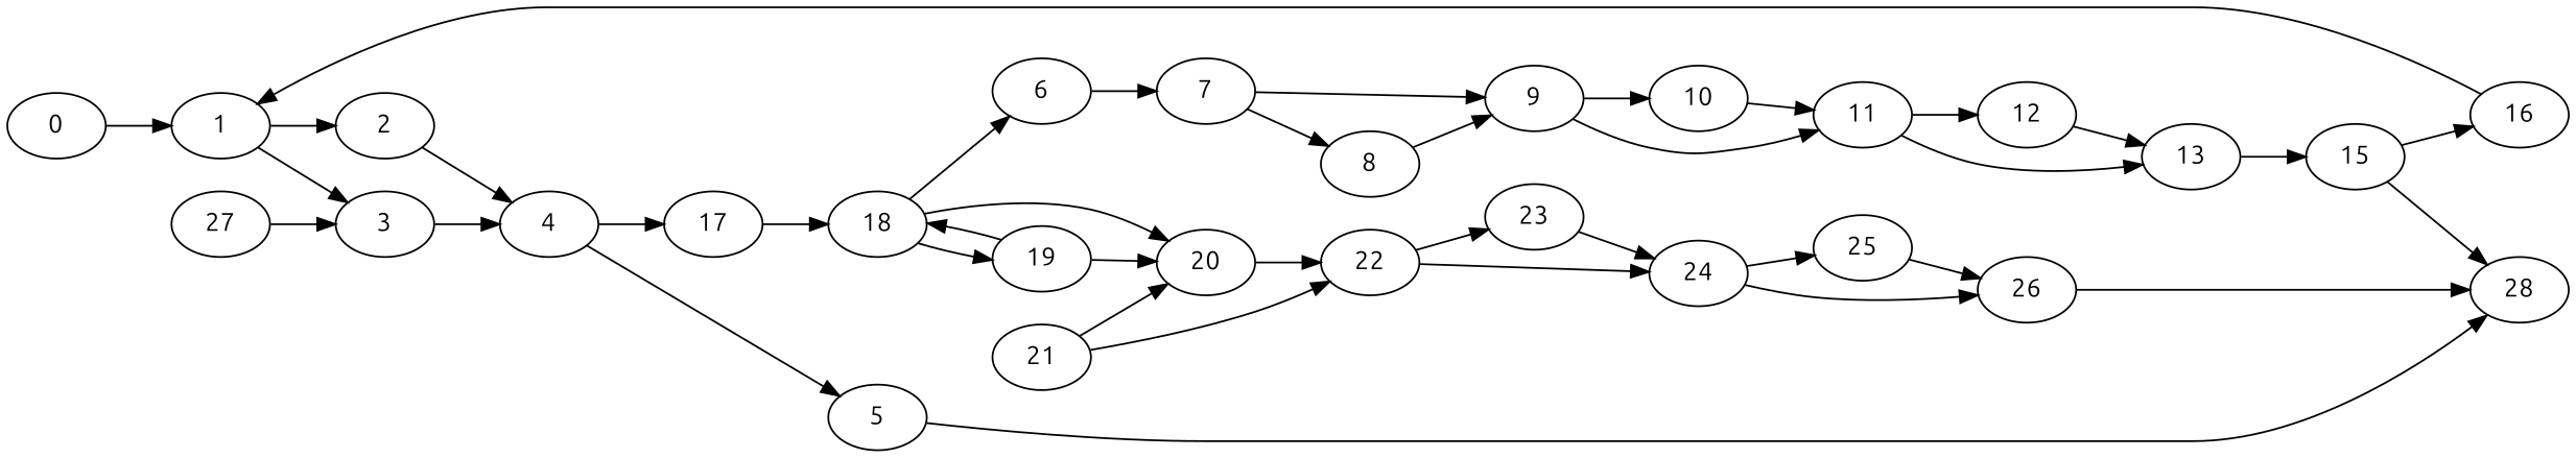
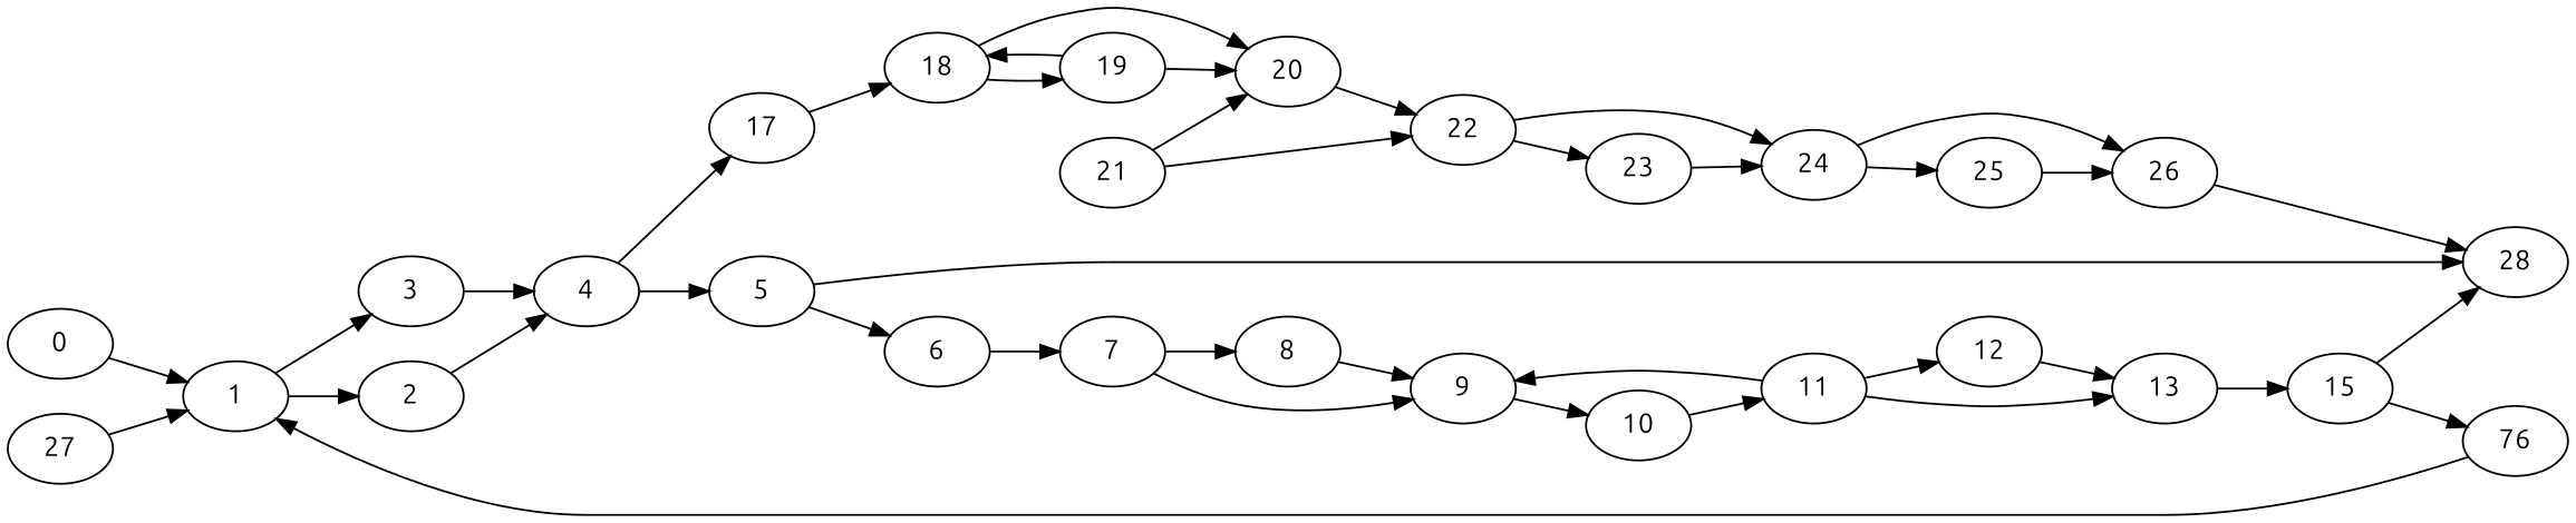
  digraph {
    fontname=Ubuntu
    rankdir=LR
    node [fontname=Ubuntu]
    edge [fontname=Ubuntu]
    0
    1
    2
    3
    4
    5
    17
    6
    28
    18
    7
    8
    9
    10
    11
    12
    13
    15
-   16
+   16 [label=76]
    19
    20
    22
    21
    23
    24
    25
    26
    27
    0 -> 1
    1 -> 2
    1 -> 3
    2 -> 4
    3 -> 4
    4 -> 5
    4 -> 17
-   18 -> 6
+   5 -> 6
    5 -> 28
    17 -> 18
    6 -> 7
    18 -> 19
    18 -> 20
    7 -> 8
    7 -> 9
    8 -> 9
    9 -> 10
-   9 -> 11
+   11 -> 9
    10 -> 11
    11 -> 12
    11 -> 13
    12 -> 13
    13 -> 15
    15 -> 28
    15 -> 16
    16 -> 1
    19 -> 18
    19 -> 20
    20 -> 22
    22 -> 23
    22 -> 24
    21 -> 20
    21 -> 22
    23 -> 24
    24 -> 25
    24 -> 26
    25 -> 26
    26 -> 28
-   27 -> 3
+   27 -> 1
  }
